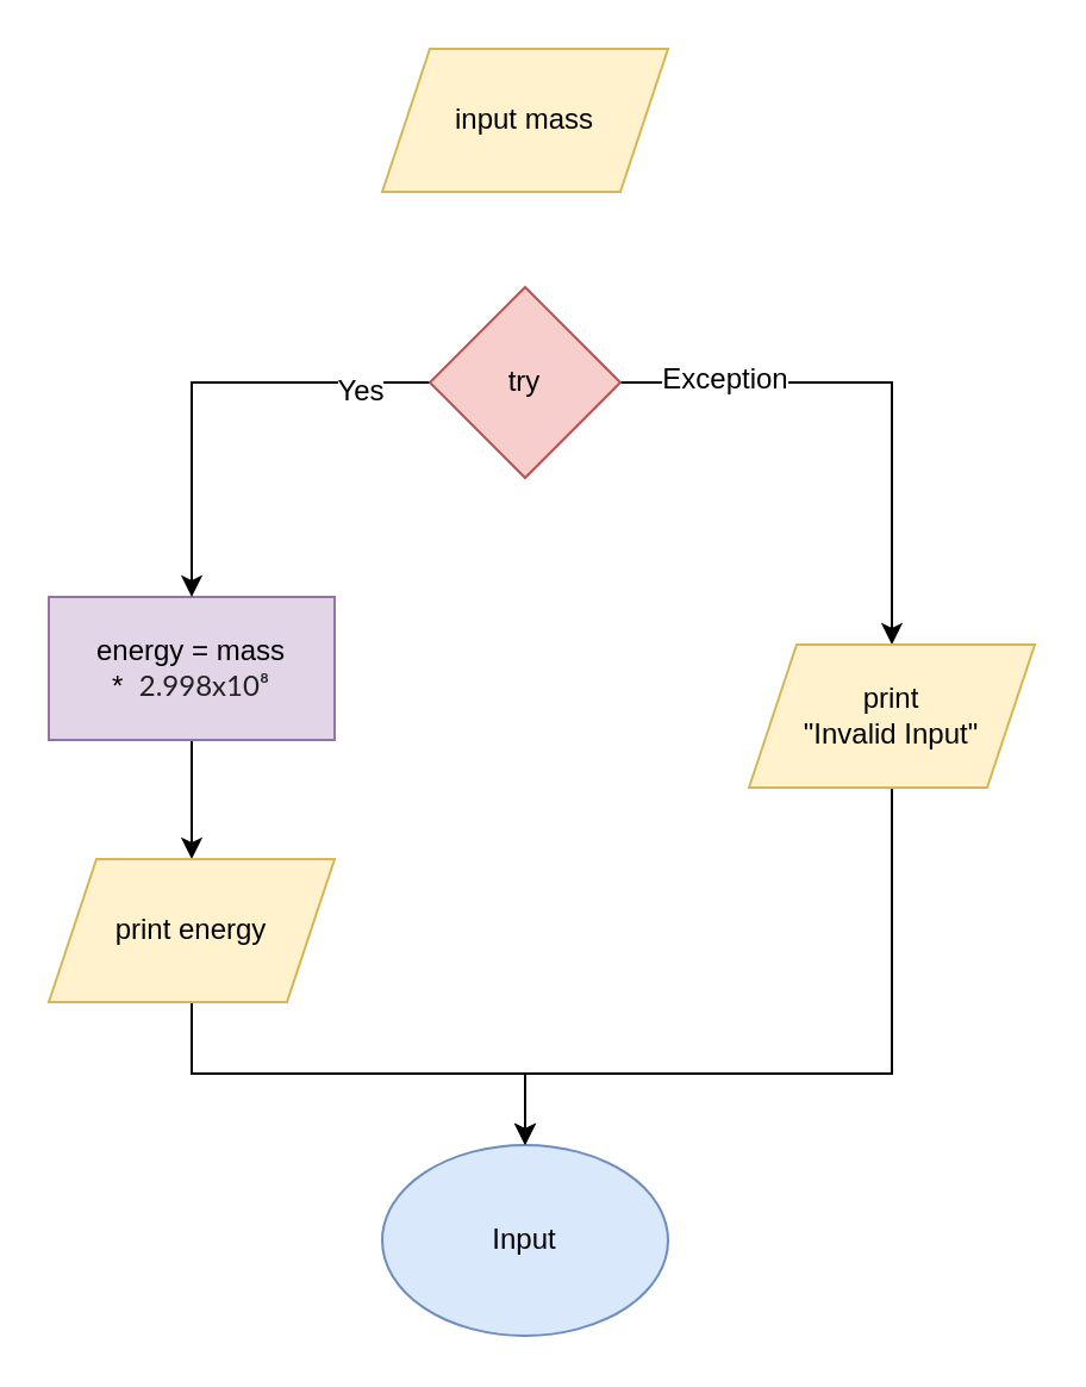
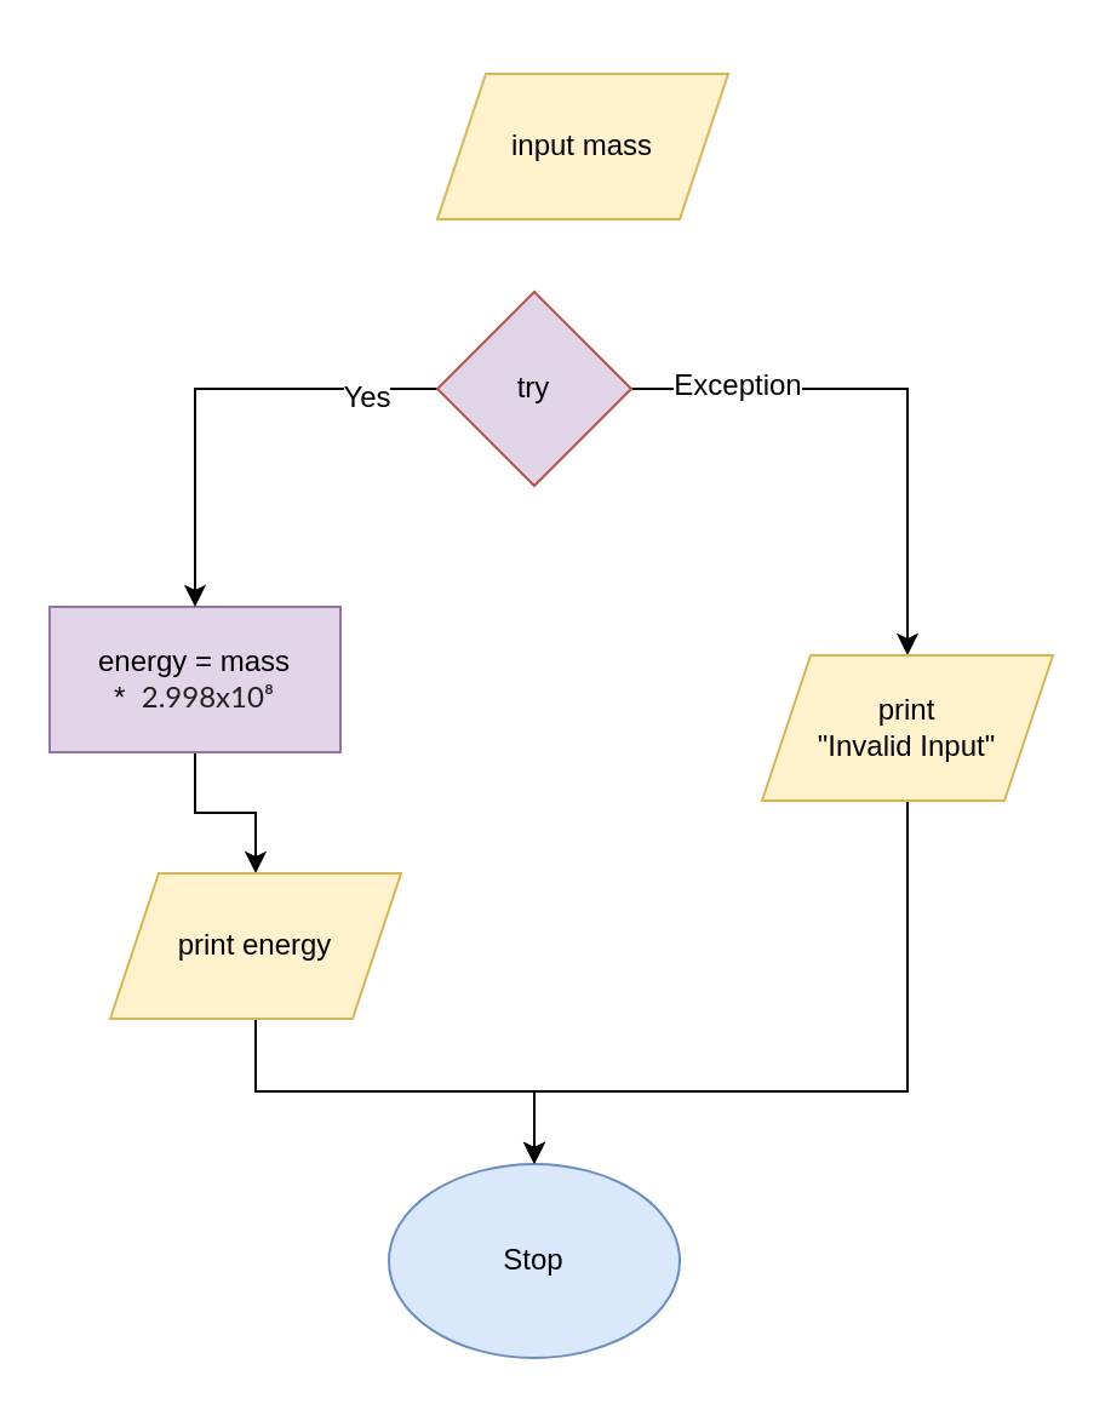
  <mxCell id="0" />
  <mxCell id="1" parent="0" />
- <mxCell id="2" value="input mass" style="shape=parallelogram;perimeter=parallelogramPerimeter;whiteSpace=wrap;html=1;fixedSize=1;fillColor=#fff2cc;strokeColor=#d6b656;" vertex="1" parent="1"><mxGeometry x="160" y="20" width="120" height="60" as="geometry" /></mxCell>
+ <mxCell id="2" value="input mass" style="shape=parallelogram;perimeter=parallelogramPerimeter;whiteSpace=wrap;html=1;fixedSize=1;fillColor=#fff2cc;strokeColor=#d6b656;" vertex="1" parent="1"><mxGeometry x="180" y="30" width="120" height="60" as="geometry" /></mxCell>
  <mxCell id="3" style="edgeStyle=orthogonalEdgeStyle;rounded=0;html=1;exitX=0.5;exitY=1;exitDx=0;exitDy=0;entryX=0.5;entryY=0;entryDx=0;entryDy=0;fontSize=12;" edge="1" parent="1" source="4" target="11"><mxGeometry relative="1" as="geometry" /></mxCell>
  <mxCell id="4" value="energy = mass &lt;font style=&quot;font-size: 12px&quot;&gt;*&amp;nbsp;&amp;nbsp;&lt;span style=&quot;color: rgb(33 , 33 , 33) ; font-family: &amp;#34;lato&amp;#34; , sans-serif ; text-align: left&quot;&gt;2.998x10⁸&lt;/span&gt;&lt;/font&gt;&lt;span style=&quot;color: rgba(0 , 0 , 0 , 0) ; font-family: monospace ; font-size: 0px&quot;&gt;%3CmxGraphModel%3E%3Croot%3E%3CmxCell%20id%3D%220%22%2F%3E%3CmxCell%20id%3D%221%22%20parent%3D%220%22%2F%3E%3CmxCell%20id%3D%222%22%20value%3D%22energy%20%3D%20mass%20*%26amp%3Bnbsp%3B%26lt%3Bspan%20style%3D%26quot%3Bcolor%3A%20rgb(33%20%2C%2033%20%2C%2033)%20%3B%20font-family%3A%20%26amp%3B%2334%3Blato%26amp%3B%2334%3B%20%2C%20sans-serif%20%3B%20font-size%3A%2014.667px%20%3B%20text-align%3A%20left%26quot%3B%26gt%3B2.998x10%E2%81%B8%26lt%3B%2Fspan%26gt%3B%22%20style%3D%22rounded%3D0%3BwhiteSpace%3Dwrap%3Bhtml%3D1%3B%22%20vertex%3D%221%22%20parent%3D%221%22%3E%3CmxGeometry%20x%3D%22200%22%20y%3D%22310%22%20width%3D%22120%22%20height%3D%2260%22%20as%3D%22geometry%22%2F%3E%3C%2FmxCell%3E%3C%2Froot%3E%3C%2FmxGraphModel%3E&lt;/span&gt;" style="rounded=0;whiteSpace=wrap;html=1;fillColor=#e1d5e7;strokeColor=#9673a6;" vertex="1" parent="1"><mxGeometry x="20" y="250" width="120" height="60" as="geometry" /></mxCell>
  <mxCell id="5" style="edgeStyle=orthogonalEdgeStyle;html=1;exitX=0;exitY=0.5;exitDx=0;exitDy=0;fontSize=12;rounded=0;" edge="1" parent="1" source="9" target="4"><mxGeometry relative="1" as="geometry" /></mxCell>
  <mxCell id="6" value="Yes" style="edgeLabel;html=1;align=center;verticalAlign=middle;resizable=0;points=[];fontSize=12;" vertex="1" connectable="0" parent="5"><mxGeometry x="-0.684" y="3" relative="1" as="geometry"><mxPoint as="offset" /></mxGeometry></mxCell>
  <mxCell id="7" style="edgeStyle=orthogonalEdgeStyle;rounded=0;html=1;exitX=1;exitY=0.5;exitDx=0;exitDy=0;entryX=0.5;entryY=0;entryDx=0;entryDy=0;fontSize=12;" edge="1" parent="1" source="9" target="14"><mxGeometry relative="1" as="geometry" /></mxCell>
  <mxCell id="8" value="Exception" style="edgeLabel;html=1;align=center;verticalAlign=middle;resizable=0;points=[];fontSize=12;" vertex="1" connectable="0" parent="7"><mxGeometry x="-0.619" y="2" relative="1" as="geometry"><mxPoint as="offset" /></mxGeometry></mxCell>
- <mxCell id="9" value="try" style="rhombus;whiteSpace=wrap;html=1;fontSize=12;fillColor=#f8cecc;strokeColor=#b85450;" vertex="1" parent="1"><mxGeometry x="180" y="120" width="80" height="80" as="geometry" /></mxCell>
+ <mxCell id="9" value="try" style="rhombus;whiteSpace=wrap;html=1;fontSize=12;fillColor=#e1d5e7;strokeColor=#b85450;" vertex="1" parent="1"><mxGeometry x="180" y="120" width="80" height="80" as="geometry" /></mxCell>
  <mxCell id="10" style="edgeStyle=orthogonalEdgeStyle;rounded=0;html=1;exitX=0.5;exitY=1;exitDx=0;exitDy=0;fontSize=12;" edge="1" parent="1" source="11" target="12"><mxGeometry relative="1" as="geometry" /></mxCell>
- <mxCell id="11" value="print energy" style="shape=parallelogram;perimeter=parallelogramPerimeter;whiteSpace=wrap;html=1;fixedSize=1;fontSize=12;fillColor=#fff2cc;strokeColor=#d6b656;" vertex="1" parent="1"><mxGeometry x="20" y="360" width="120" height="60" as="geometry" /></mxCell>
- <mxCell id="12" value="Input" style="ellipse;whiteSpace=wrap;html=1;fontSize=12;fillColor=#dae8fc;strokeColor=#6c8ebf;" vertex="1" parent="1"><mxGeometry x="160" y="480" width="120" height="80" as="geometry" /></mxCell>
+ <mxCell id="11" value="print energy" style="shape=parallelogram;perimeter=parallelogramPerimeter;whiteSpace=wrap;html=1;fixedSize=1;fontSize=12;fillColor=#fff2cc;strokeColor=#d6b656;" vertex="1" parent="1"><mxGeometry x="45" y="360" width="120" height="60" as="geometry" /></mxCell>
+ <mxCell id="12" value="Stop" style="ellipse;whiteSpace=wrap;html=1;fontSize=12;fillColor=#dae8fc;strokeColor=#6c8ebf;" vertex="1" parent="1"><mxGeometry x="160" y="480" width="120" height="80" as="geometry" /></mxCell>
  <mxCell id="13" style="edgeStyle=orthogonalEdgeStyle;rounded=0;html=1;exitX=0.5;exitY=1;exitDx=0;exitDy=0;entryX=0.5;entryY=0;entryDx=0;entryDy=0;fontSize=12;" edge="1" parent="1" source="14" target="12"><mxGeometry relative="1" as="geometry"><Array as="points"><mxPoint x="374" y="450" /><mxPoint x="220" y="450" /></Array></mxGeometry></mxCell>
  <mxCell id="14" value="print &lt;br&gt;&quot;Invalid Input&quot;" style="shape=parallelogram;perimeter=parallelogramPerimeter;whiteSpace=wrap;html=1;fixedSize=1;fontSize=12;fillColor=#fff2cc;strokeColor=#d6b656;" vertex="1" parent="1"><mxGeometry x="314" y="270" width="120" height="60" as="geometry" /></mxCell>
